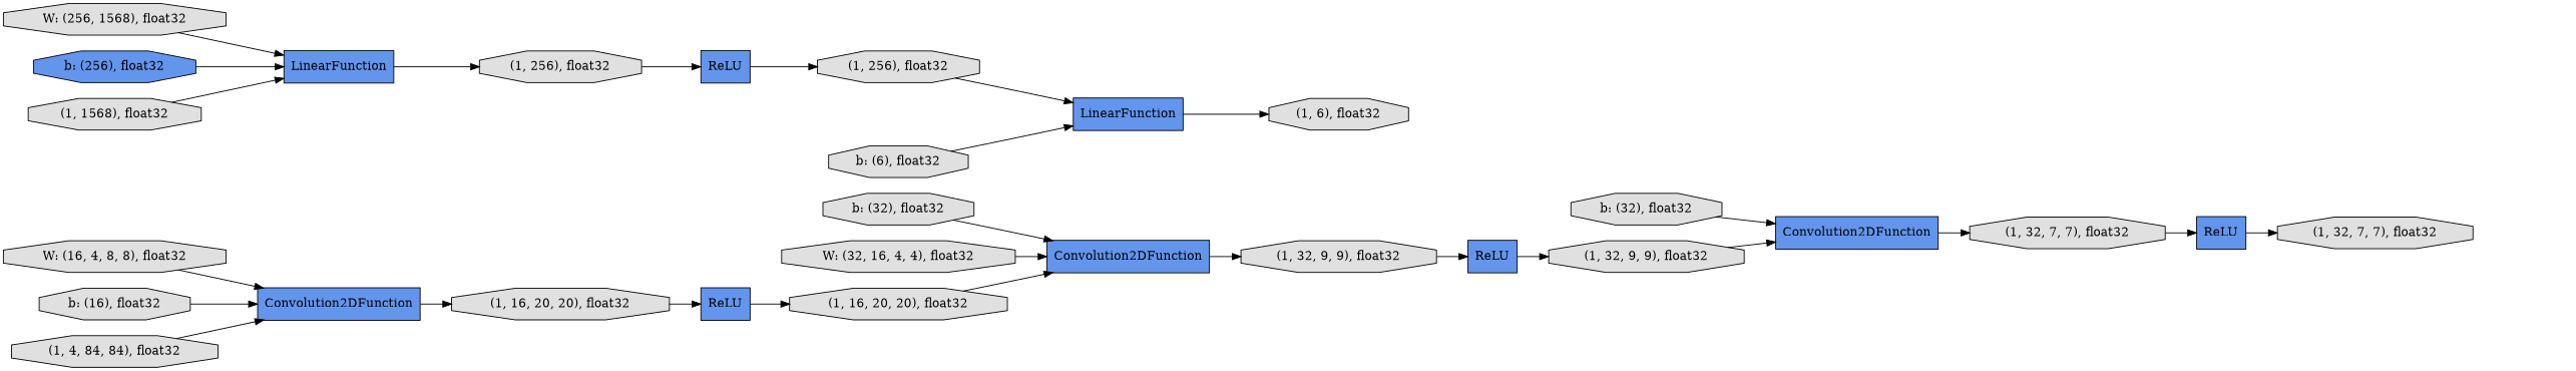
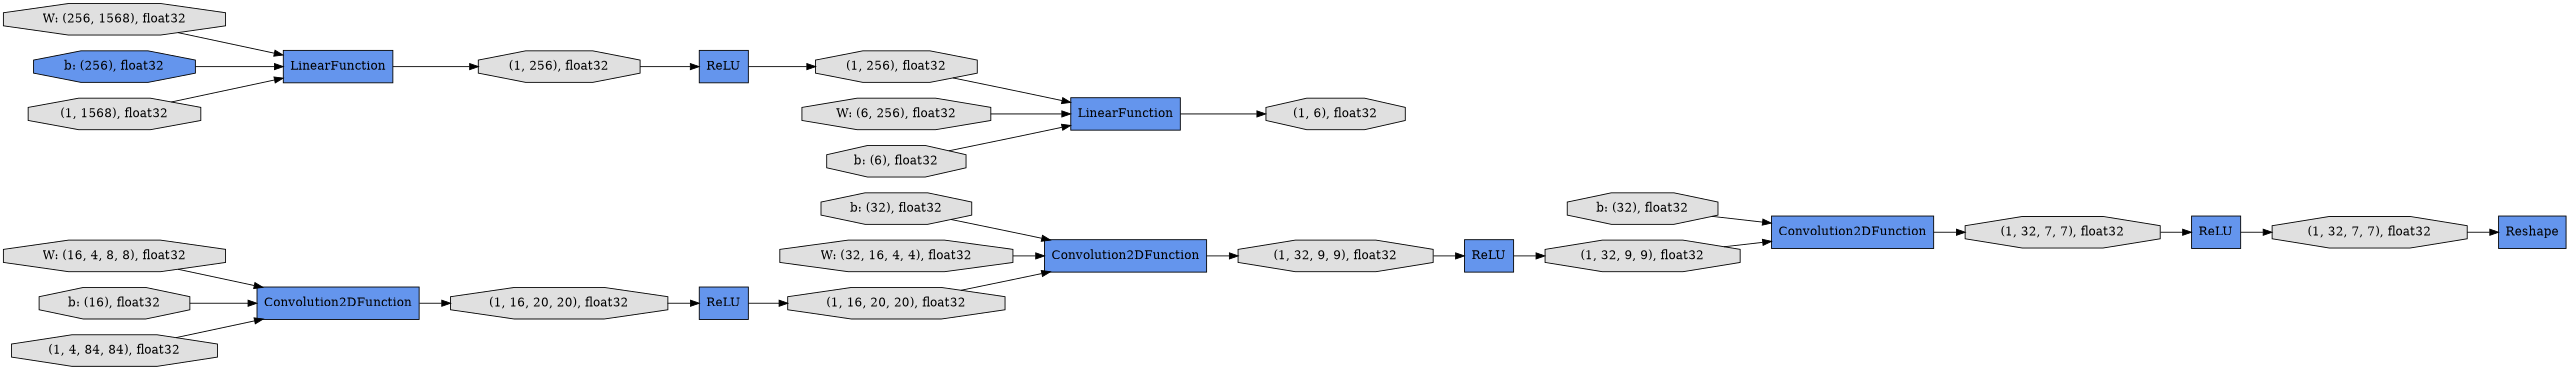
  digraph {
    rankdir=LR
    node [fillcolor="#E0E0E0" shape=octagon style=filled]
    n1 [fillcolor="#6495ED" label=ReLU shape=record]
    n2 [label="(1, 16, 20, 20), float32"]
    n3 [fillcolor="#6495ED" label=Convolution2DFunction shape=record]
    n4 [label="W: (256, 1568), float32"]
    n5 [fillcolor="#6495ED" label=LinearFunction shape=record]
    n6 [label="(1, 256), float32"]
    n7 [label="(1, 32, 9, 9), float32"]
    n8 [fillcolor="#6495ED" label=Convolution2DFunction shape=record]
    n9 [label="(1, 32, 7, 7), float32"]
    n10 [fillcolor="#6495ED" label=ReLU shape=record]
    n11 [label="(1, 256), float32"]
    n12 [fillcolor="#6495ED" label=LinearFunction shape=record]
    n13 [label="W: (16, 4, 8, 8), float32"]
    n14 [fillcolor="#6495ED" label=Convolution2DFunction shape=record]
    n15 [label="(1, 16, 20, 20), float32"]
    n16 [fillcolor="#6495ED" label="b: (256), float32"]
    n17 [fillcolor="#6495ED" label=ReLU shape=record]
    n18 [label="(1, 32, 7, 7), float32"]
+   n19 [fillcolor="#6495ED" label=Reshape shape=record]
    n20 [label="(1, 1568), float32"]
    n21 [label="b: (16), float32"]
+   n22 [label="W: (6, 256), float32"]
    n23 [label="(1, 6), float32"]
    n24 [fillcolor="#6495ED" label=ReLU shape=record]
    n25 [label="b: (6), float32"]
    n26 [label="b: (32), float32"]
    n27 [label="(1, 32, 9, 9), float32"]
    n28 [label="W: (32, 16, 4, 4), float32"]
    n29 [label="(1, 4, 84, 84), float32"]
    n30 [label="b: (32), float32"]
    n1 -> n2
    n2 -> n3
    n3 -> n27
    n4 -> n5
    n5 -> n6
    n6 -> n10
    n7 -> n8
    n8 -> n9
    n9 -> n17
    n10 -> n11
    n11 -> n12
    n12 -> n23
    n13 -> n14
    n14 -> n15
    n15 -> n1
    n16 -> n5
    n17 -> n18
+   n18 -> n19
    n20 -> n5
    n21 -> n14
+   n22 -> n12
    n24 -> n7
    n25 -> n12
    n26 -> n3
    n27 -> n24
    n28 -> n3
    n29 -> n14
    n30 -> n8
  }
